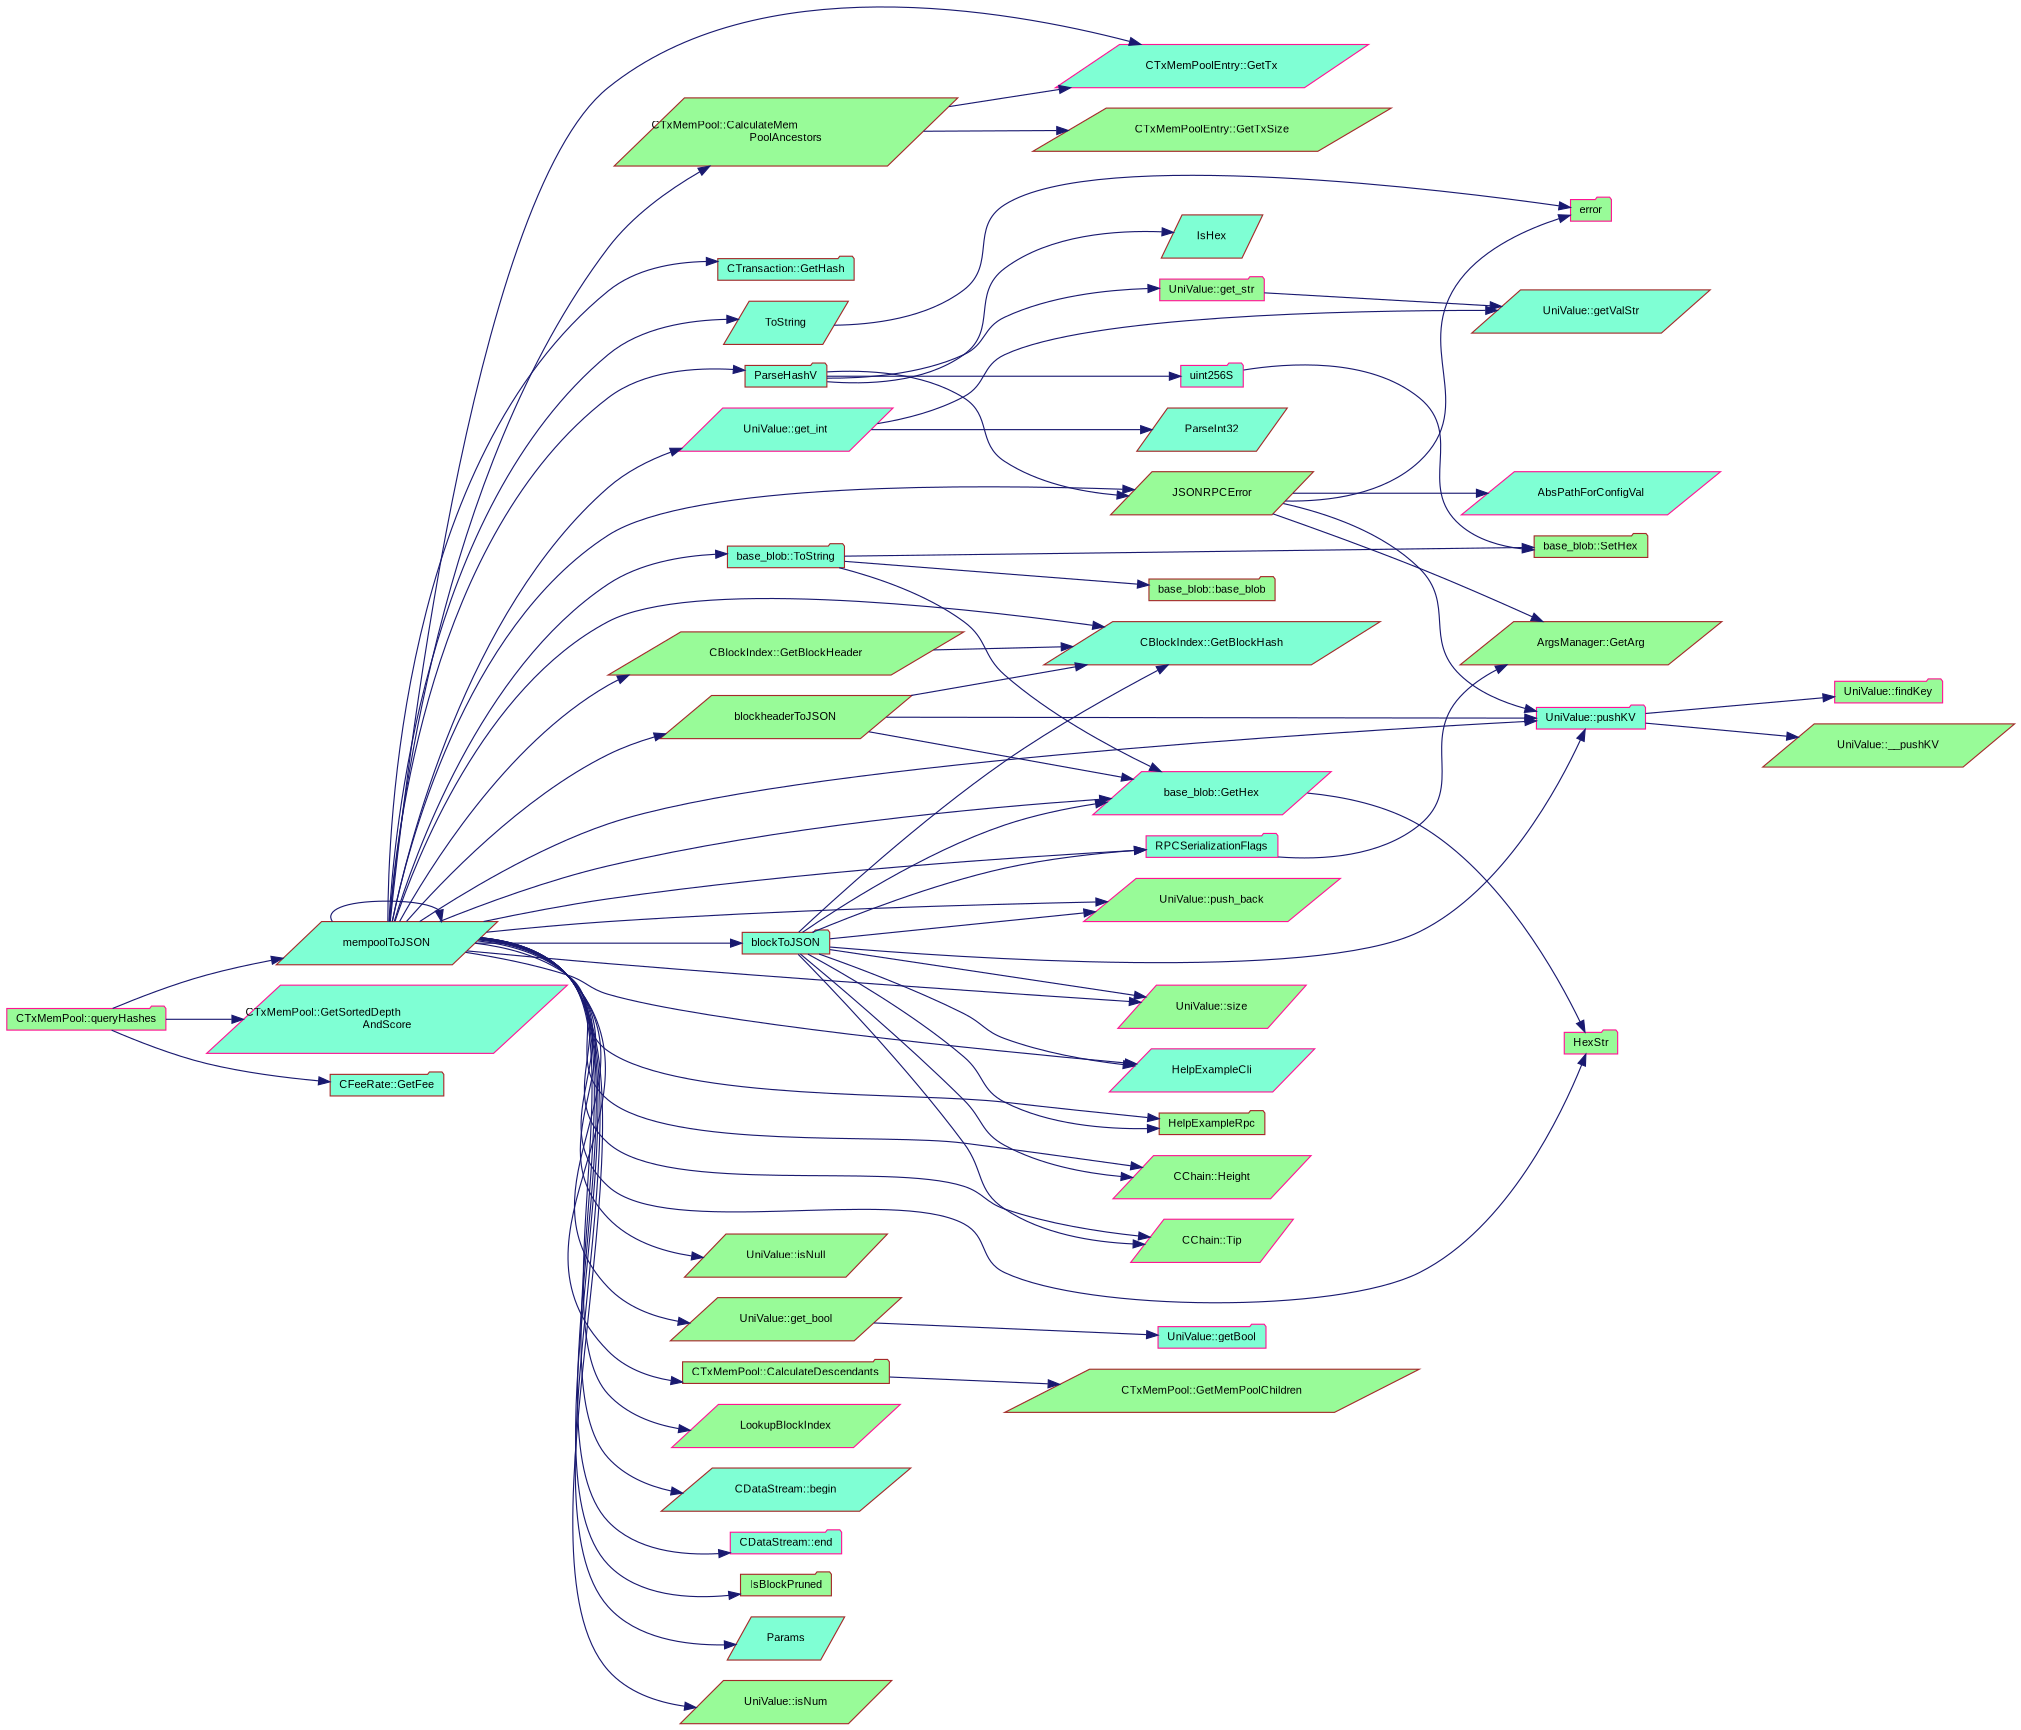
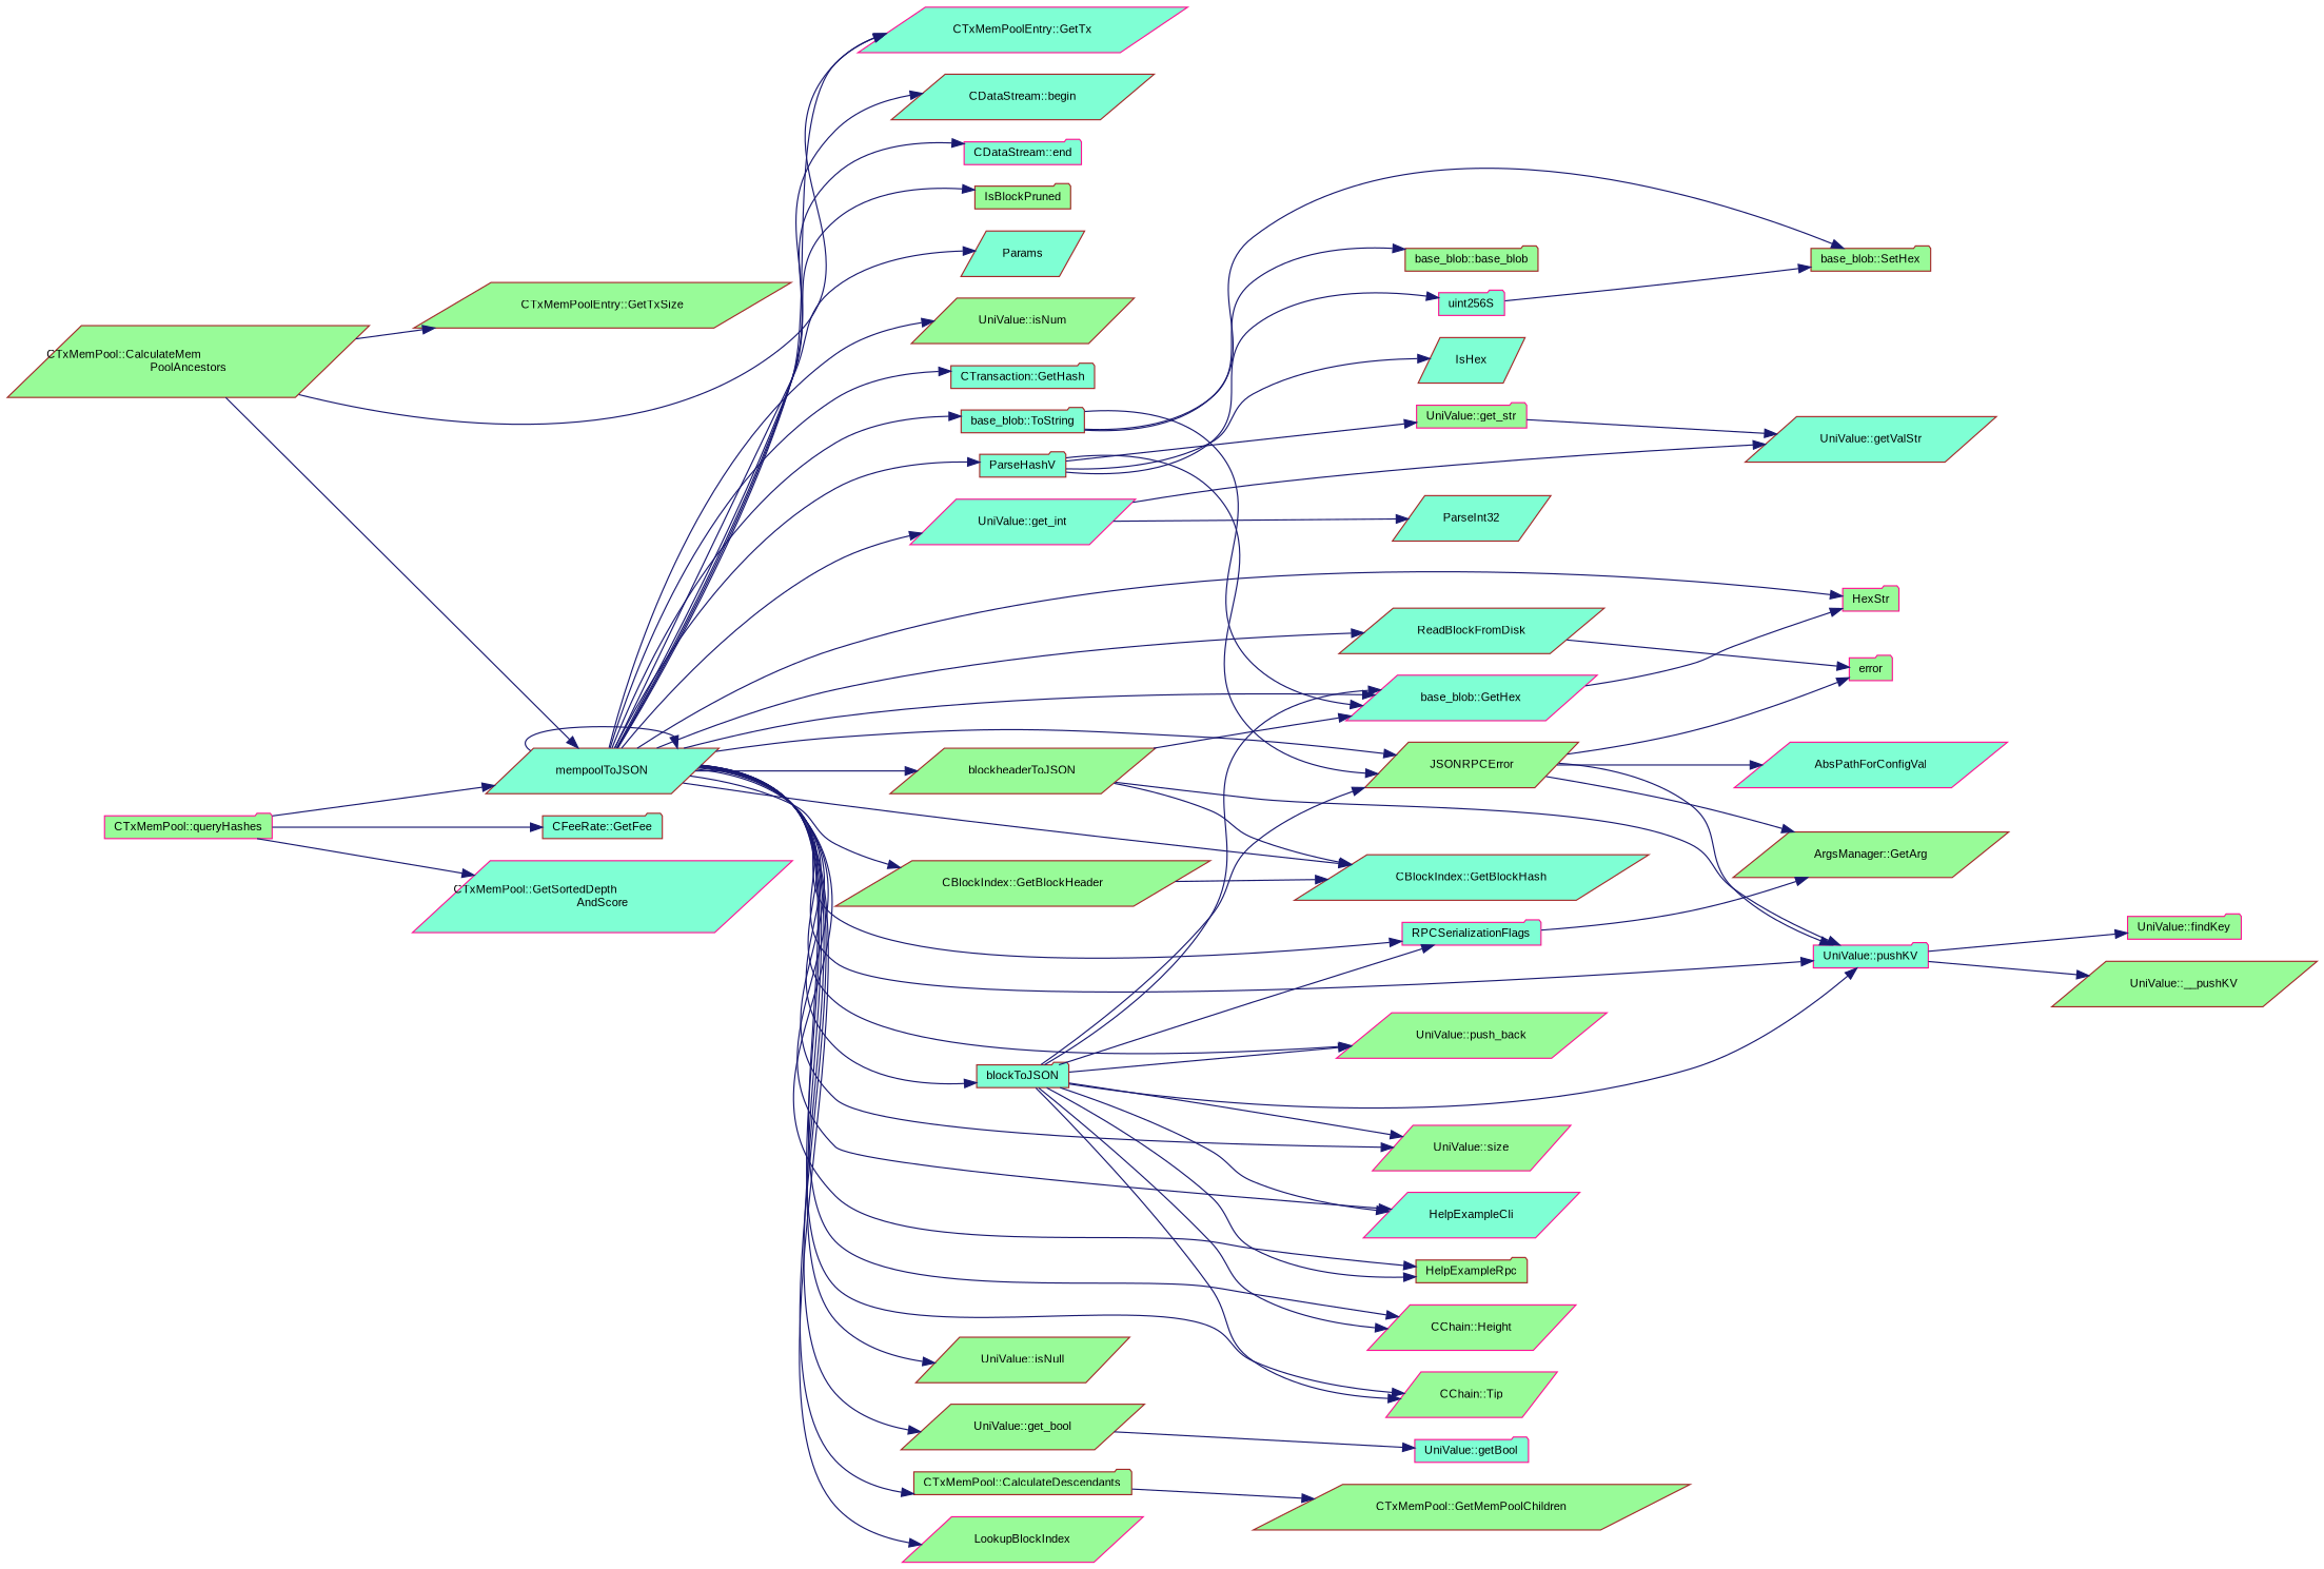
  digraph {
    fontname="Liberation Sans"
    rankdir=LR
    node [color=brown fillcolor=palegreen fontname="Liberation Sans" fontsize=10 shape=parallelogram style=filled]
    edge [color=midnightblue fontname="Liberation Sans" fontsize=10 labelfontname=Helvetica labelfontsize=10 style=solid]
    n1 [fillcolor=aquamarine fontcolor=black height=0.2 label=mempoolToJSON width=0.4]
    n2 [color=deeppink fillcolor=aquamarine height=0.2 label="CTxMemPoolEntry::GetTx" width=0.4]
    n3 [fillcolor=aquamarine height=0.2 label="CTransaction::GetHash" shape=folder width=0.4]
    n4 [color=deeppink fillcolor=aquamarine height=0.2 label="UniValue::pushKV" shape=folder width=0.4]
    n5 [fillcolor=aquamarine height=0.2 label="base_blob::ToString" shape=folder width=0.4]
    n6 [color=deeppink fillcolor=aquamarine height=0.2 label="base_blob::GetHex" width=0.4]
    n7 [color=deeppink height=0.2 label=HexStr shape=folder width=0.4]
    n8 [color=deeppink height=0.2 label="UniValue::push_back" width=0.4]
    n9 [color=deeppink height=0.2 label="UniValue::size" width=0.4]
    n10 [color=deeppink fillcolor=aquamarine height=0.2 label=HelpExampleCli width=0.4]
    n11 [height=0.2 label=HelpExampleRpc shape=folder width=0.4]
    n12 [height=0.2 label="UniValue::isNull" width=0.4]
    n13 [height=0.2 label="UniValue::get_bool" width=0.4]
    n14 [fillcolor=aquamarine height=0.2 label=ParseHashV shape=folder width=0.4]
    n15 [height=0.2 label=JSONRPCError width=0.4]
    n16 [height=0.2 label="CTxMemPool::CalculateMem\lPoolAncestors" width=0.4]
    n17 [height=0.2 label="CTxMemPool::CalculateDescendants" shape=folder width=0.4]
    n18 [color=deeppink fillcolor=aquamarine height=0.2 label="UniValue::get_int" width=0.4]
    n19 [color=deeppink height=0.2 label="CChain::Height" width=0.4]
    n20 [fillcolor=aquamarine height=0.2 label="CBlockIndex::GetBlockHash" width=0.4]
    n21 [color=deeppink height=0.2 label=LookupBlockIndex width=0.4]
    n22 [color=deeppink height=0.2 label="CChain::Tip" width=0.4]
    n23 [height=0.2 label="CBlockIndex::GetBlockHeader" width=0.4]
    n24 [fillcolor=aquamarine height=0.2 label="CDataStream::begin" width=0.4]
    n25 [color=deeppink fillcolor=aquamarine height=0.2 label="CDataStream::end" shape=folder width=0.4]
    n26 [height=0.2 label=blockheaderToJSON width=0.4]
    n27 [height=0.2 label=IsBlockPruned shape=folder width=0.4]
-   n28 [fillcolor=aquamarine height=0.2 label=ToString width=0.4]
+   n28 [fillcolor=aquamarine height=0.2 label=ReadBlockFromDisk width=0.4]
    n29 [fillcolor=aquamarine height=0.2 label=Params width=0.4]
    n30 [height=0.2 label="UniValue::isNum" width=0.4]
    n31 [color=deeppink fillcolor=aquamarine height=0.2 label=RPCSerializationFlags shape=folder width=0.4]
    n32 [fillcolor=aquamarine height=0.2 label=blockToJSON shape=folder width=0.4]
    n33 [color=deeppink height=0.2 label="UniValue::findKey" shape=folder width=0.4]
    n34 [height=0.2 label="UniValue::__pushKV" width=0.4]
    n35 [height=0.2 label="base_blob::base_blob" shape=folder width=0.4]
    n36 [height=0.2 label="base_blob::SetHex" shape=folder width=0.4]
    n37 [color=deeppink height=0.2 label="CTxMemPool::queryHashes" shape=folder width=0.4]
    n38 [color=deeppink fillcolor=aquamarine height=0.2 label="CTxMemPool::GetSortedDepth\lAndScore" width=0.4]
    n39 [fillcolor=aquamarine height=0.2 label="CFeeRate::GetFee" shape=folder width=0.4]
    n40 [color=deeppink fillcolor=aquamarine height=0.2 label="UniValue::getBool" shape=folder width=0.4]
    n41 [color=deeppink height=0.2 label="UniValue::get_str" shape=folder width=0.4]
    n42 [fillcolor=aquamarine height=0.2 label=IsHex width=0.4]
    n43 [color=deeppink fillcolor=aquamarine height=0.2 label=uint256S shape=folder width=0.4]
    n44 [color=deeppink height=0.2 label=error shape=folder width=0.4]
    n45 [height=0.2 label="ArgsManager::GetArg" width=0.4]
    n46 [color=deeppink fillcolor=aquamarine height=0.2 label=AbsPathForConfigVal width=0.4]
    n47 [height=0.2 label="CTxMemPoolEntry::GetTxSize" width=0.4]
    n48 [height=0.2 label="CTxMemPool::GetMemPoolChildren" width=0.4]
    n49 [fillcolor=aquamarine height=0.2 label="UniValue::getValStr" width=0.4]
    n50 [fillcolor=aquamarine height=0.2 label=ParseInt32 width=0.4]
    n1 -> n1
    n1 -> n2
    n1 -> n3
    n1 -> n4
    n1 -> n5
    n1 -> n6
    n1 -> n7
    n1 -> n8
    n1 -> n9
    n1 -> n10
    n1 -> n11
    n1 -> n12
    n1 -> n13
    n1 -> n14
    n1 -> n15
-   n1 -> n16
+   n16 -> n1
    n1 -> n17
    n1 -> n18
    n1 -> n19
    n1 -> n20
    n1 -> n21
    n1 -> n22
    n1 -> n23
    n1 -> n24
    n1 -> n25
    n1 -> n26
    n1 -> n27
    n1 -> n28
    n1 -> n29
    n1 -> n30
    n1 -> n31
    n1 -> n32
    n4 -> n33
    n4 -> n34
    n5 -> n6
    n5 -> n35
    n5 -> n36
    n6 -> n7
    n13 -> n40
    n14 -> n15
    n14 -> n41
    n14 -> n42
    n14 -> n43
    n15 -> n4
    n15 -> n44
    n15 -> n45
    n15 -> n46
    n16 -> n2
    n16 -> n47
    n17 -> n48
    n18 -> n49
    n18 -> n50
    n23 -> n20
    n26 -> n4
    n26 -> n6
    n26 -> n20
    n28 -> n44
    n31 -> n45
    n32 -> n4
    n32 -> n6
    n32 -> n8
    n32 -> n9
    n32 -> n10
    n32 -> n11
    n32 -> n19
-   n32 -> n20
+   n32 -> n15
    n32 -> n22
    n32 -> n31
    n37 -> n1
    n37 -> n38
    n37 -> n39
    n41 -> n49
    n43 -> n36
  }
